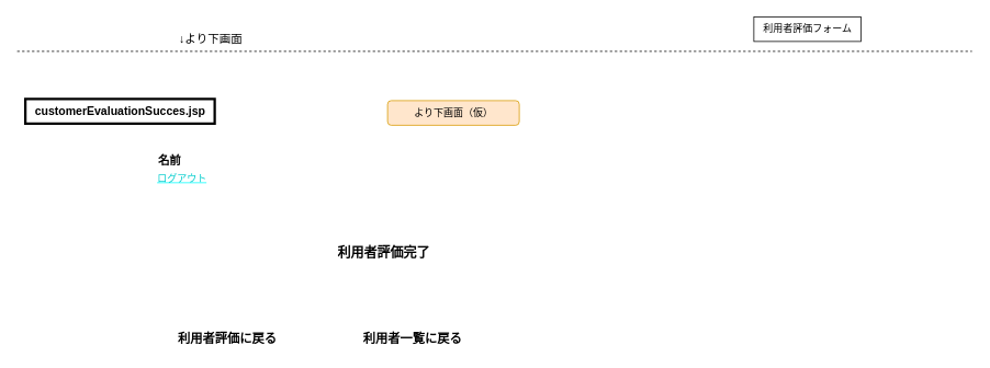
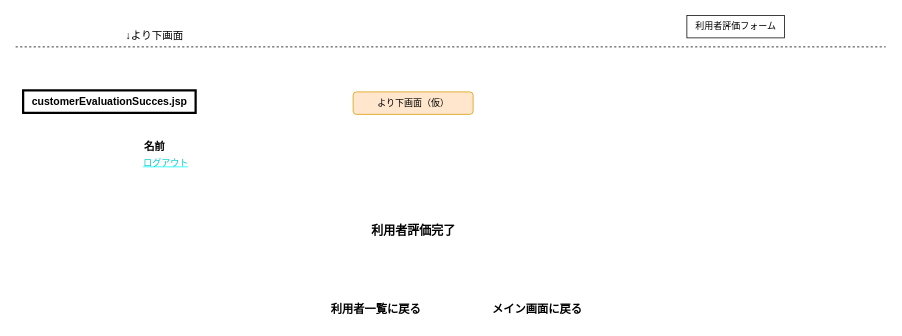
  <mxCell id="0" />
  <mxCell id="1" parent="0" />
  <mxCell id="2" value="&lt;span style=&quot;font-size: 14px;&quot;&gt;&lt;b&gt;customerEvaluationSucces.jsp&lt;/b&gt;&lt;/span&gt;" style="text;html=1;align=center;verticalAlign=middle;resizable=0;points=[];autosize=1;strokeColor=default;fillColor=none;strokeWidth=3;" parent="1" vertex="1"><mxGeometry x="30" y="120" width="230" height="30" as="geometry" /></mxCell>
  <mxCell id="3" value="" style="endArrow=none;dashed=1;html=1;" parent="1" edge="1"><mxGeometry width="50" height="50" relative="1" as="geometry"><mxPoint y="62" as="sourcePoint" x="20" /><mxPoint x="1180" y="62" as="targetPoint" /></mxGeometry></mxCell>
- <mxCell id="4" value="&lt;font style=&quot;font-size: 14px;&quot;&gt;↓より下画面&lt;/font&gt;" style="text;html=1;align=center;verticalAlign=middle;resizable=0;points=[];autosize=1;strokeColor=none;fillColor=none;" parent="1" vertex="1"><mxGeometry x="205" y="32" width="100" height="30" as="geometry" /></mxCell>
+ <mxCell id="4" value="&lt;font style=&quot;font-size: 14px;&quot;&gt;↓より下画面&lt;/font&gt;" style="text;html=1;align=center;verticalAlign=middle;resizable=0;points=[];autosize=1;strokeColor=none;fillColor=none;" parent="1" vertex="1"><mxGeometry x="155" y="32" width="100" height="30" as="geometry" /></mxCell>
  <mxCell id="5" value="より下画面（仮）" style="text;html=1;align=center;verticalAlign=middle;resizable=0;points=[];autosize=1;strokeColor=#d79b00;fillColor=#ffe6cc;labelBackgroundColor=none;rounded=1;" parent="1" vertex="1"><mxGeometry x="470" y="122" width="160" height="30" as="geometry" /></mxCell>
  <mxCell id="6" value="&lt;b&gt;&lt;font style=&quot;font-size: 14px;&quot;&gt;名前&lt;/font&gt;&lt;/b&gt;" style="text;html=1;align=center;verticalAlign=middle;resizable=0;points=[];autosize=1;strokeColor=none;fillColor=none;" parent="1" vertex="1"><mxGeometry x="180" y="180" width="50" height="30" as="geometry" /></mxCell>
  <mxCell id="7" value="利用者評価フォーム" style="text;html=1;align=center;verticalAlign=middle;resizable=0;points=[];autosize=1;strokeColor=default;fillColor=none;" parent="1" vertex="1"><mxGeometry x="915" y="20" width="130" height="30" as="geometry" /></mxCell>
  <mxCell id="8" value="&lt;u&gt;&lt;font style=&quot;color: rgb(0, 204, 204);&quot;&gt;ログアウト&lt;/font&gt;&lt;/u&gt;" style="text;html=1;align=center;verticalAlign=middle;resizable=0;points=[];autosize=1;fontColor=#00FFFF;" parent="1" vertex="1"><mxGeometry x="180" y="202" width="80" height="30" as="geometry" /></mxCell>
- <mxCell id="9" value="&lt;b&gt;&lt;font style=&quot;font-size: 16px;&quot;&gt;利用者評価完了&lt;/font&gt;&lt;/b&gt;" style="text;html=1;align=center;verticalAlign=middle;resizable=0;points=[];autosize=1;strokeColor=none;fillColor=none;" parent="1" vertex="1"><mxGeometry x="395" y="292" width="140" height="30" as="geometry" /></mxCell>
+ <mxCell id="9" value="&lt;b&gt;&lt;font style=&quot;font-size: 16px;&quot;&gt;利用者評価完了&lt;/font&gt;&lt;/b&gt;" style="text;html=1;align=center;verticalAlign=middle;resizable=0;points=[];autosize=1;strokeColor=none;fillColor=none;" parent="1" vertex="1"><mxGeometry x="480" y="292" width="140" height="30" as="geometry" /></mxCell>
  <mxCell id="10" value="&lt;font style=&quot;font-size: 15px;&quot;&gt;&lt;b&gt;利用者一覧に戻る&lt;/b&gt;&lt;/font&gt;" style="text;html=1;align=center;verticalAlign=middle;resizable=0;points=[];autosize=1;strokeColor=none;fillColor=none;" parent="1" vertex="1"><mxGeometry x="430" y="396" width="140" height="30" as="geometry" /></mxCell>
- <mxCell id="12" value="&lt;font style=&quot;font-size: 15px;&quot;&gt;&lt;b&gt;利用者評価に戻る&lt;/b&gt;&lt;/font&gt;" style="text;html=1;align=center;verticalAlign=middle;resizable=0;points=[];autosize=1;strokeColor=none;fillColor=none;" parent="1" vertex="1"><mxGeometry x="205" y="396" width="140" height="30" as="geometry" /></mxCell>
+ <mxCell id="11" value="&lt;span style=&quot;font-size: 15px;&quot;&gt;&lt;b&gt;メイン画面に戻る&lt;/b&gt;&lt;/span&gt;" style="text;html=1;align=center;verticalAlign=middle;resizable=0;points=[];autosize=1;strokeColor=none;fillColor=none;" parent="1" vertex="1"><mxGeometry x="645" y="396" width="140" height="30" as="geometry" /></mxCell>
